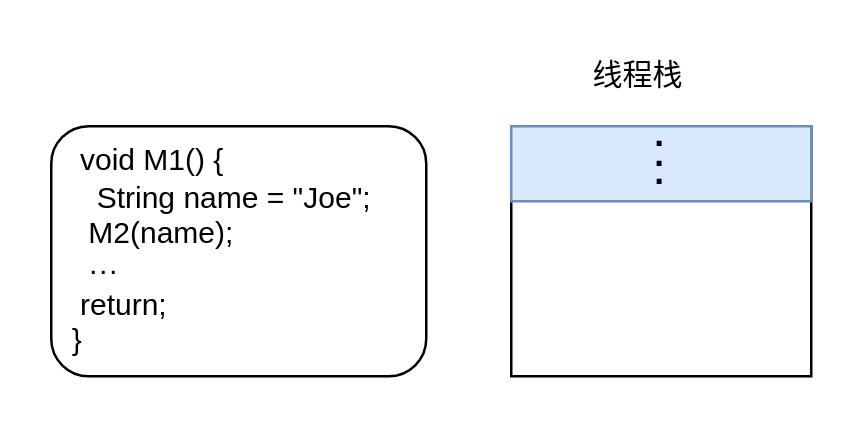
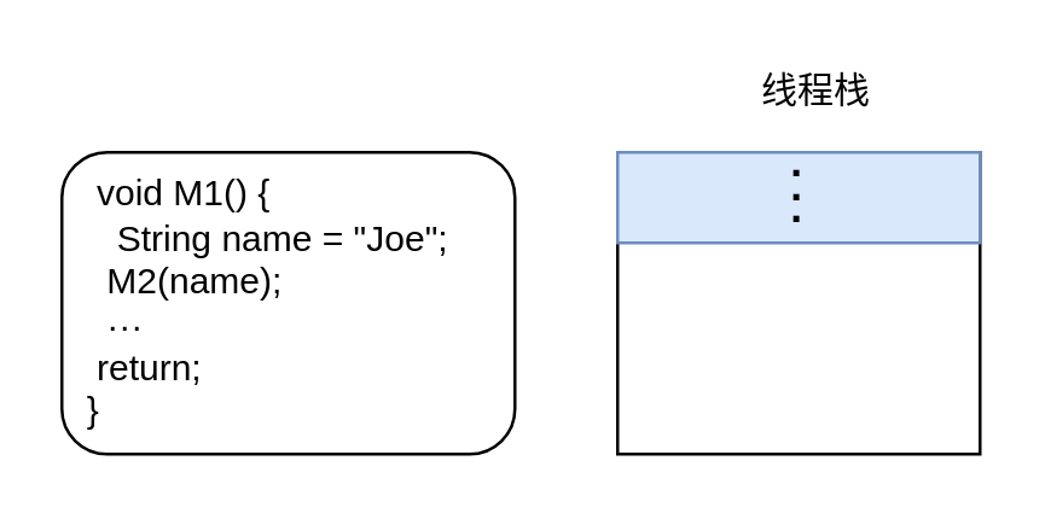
  <mxCell id="0" />
  <mxCell id="1" parent="0" />
  <mxCell id="2" value="&amp;nbsp; &amp;nbsp;void M1() {&lt;br&gt;&amp;nbsp; &amp;nbsp; &amp;nbsp;String name = &quot;Joe&quot;;&lt;br&gt;&amp;nbsp; &amp;nbsp; M2(name);&lt;br&gt;&amp;nbsp; &amp;nbsp; ···&lt;br&gt;&amp;nbsp; &amp;nbsp;return;&lt;br&gt;&amp;nbsp; }" style="rounded=1;whiteSpace=wrap;html=1;align=left;verticalAlign=middle;" parent="1" vertex="1"><mxGeometry x="20" y="50" width="150" height="100" as="geometry" /></mxCell>
  <mxCell id="3" value="" style="rounded=0;whiteSpace=wrap;html=1;" parent="1" vertex="1"><mxGeometry x="204" y="50" width="120" height="100" as="geometry" /></mxCell>
- <mxCell id="4" value="线程栈" style="text;html=1;strokeColor=none;fillColor=none;align=center;verticalAlign=middle;whiteSpace=wrap;rounded=0;" parent="1" vertex="1"><mxGeometry x="235" y="20" width="40" height="20" as="geometry" /></mxCell>
+ <mxCell id="4" value="线程栈" style="text;html=1;strokeColor=none;fillColor=none;align=center;verticalAlign=middle;whiteSpace=wrap;rounded=0;" parent="1" vertex="1"><mxGeometry x="250" y="20" width="40" height="20" as="geometry" /></mxCell>
  <mxCell id="5" value="" style="rounded=0;whiteSpace=wrap;html=1;fillColor=#dae8fc;strokeColor=#6c8ebf;" vertex="1" parent="1"><mxGeometry x="204" y="50" width="120" height="30" as="geometry" /></mxCell>
  <mxCell id="6" value="" style="group" parent="1" vertex="1" connectable="0"><mxGeometry x="244" y="46.5" width="40" height="37" as="geometry" /></mxCell>
  <mxCell id="7" value="&lt;b&gt;&lt;font style=&quot;font-size: 14px&quot;&gt;·&lt;/font&gt;&lt;/b&gt;" style="text;html=1;strokeColor=none;fillColor=none;align=center;verticalAlign=middle;whiteSpace=wrap;rounded=0;" parent="6" vertex="1"><mxGeometry width="40" height="20" as="geometry" /></mxCell>
  <mxCell id="8" value="&lt;b&gt;&lt;font style=&quot;font-size: 14px&quot;&gt;·&lt;/font&gt;&lt;/b&gt;" style="text;html=1;strokeColor=none;fillColor=none;align=center;verticalAlign=middle;whiteSpace=wrap;rounded=0;" parent="6" vertex="1"><mxGeometry y="8" width="40" height="20" as="geometry" /></mxCell>
  <mxCell id="9" value="&lt;b&gt;&lt;font style=&quot;font-size: 14px&quot;&gt;·&lt;/font&gt;&lt;/b&gt;" style="text;html=1;strokeColor=none;fillColor=none;align=center;verticalAlign=middle;whiteSpace=wrap;rounded=0;" parent="6" vertex="1"><mxGeometry y="15" width="40" height="20" as="geometry" /></mxCell>
